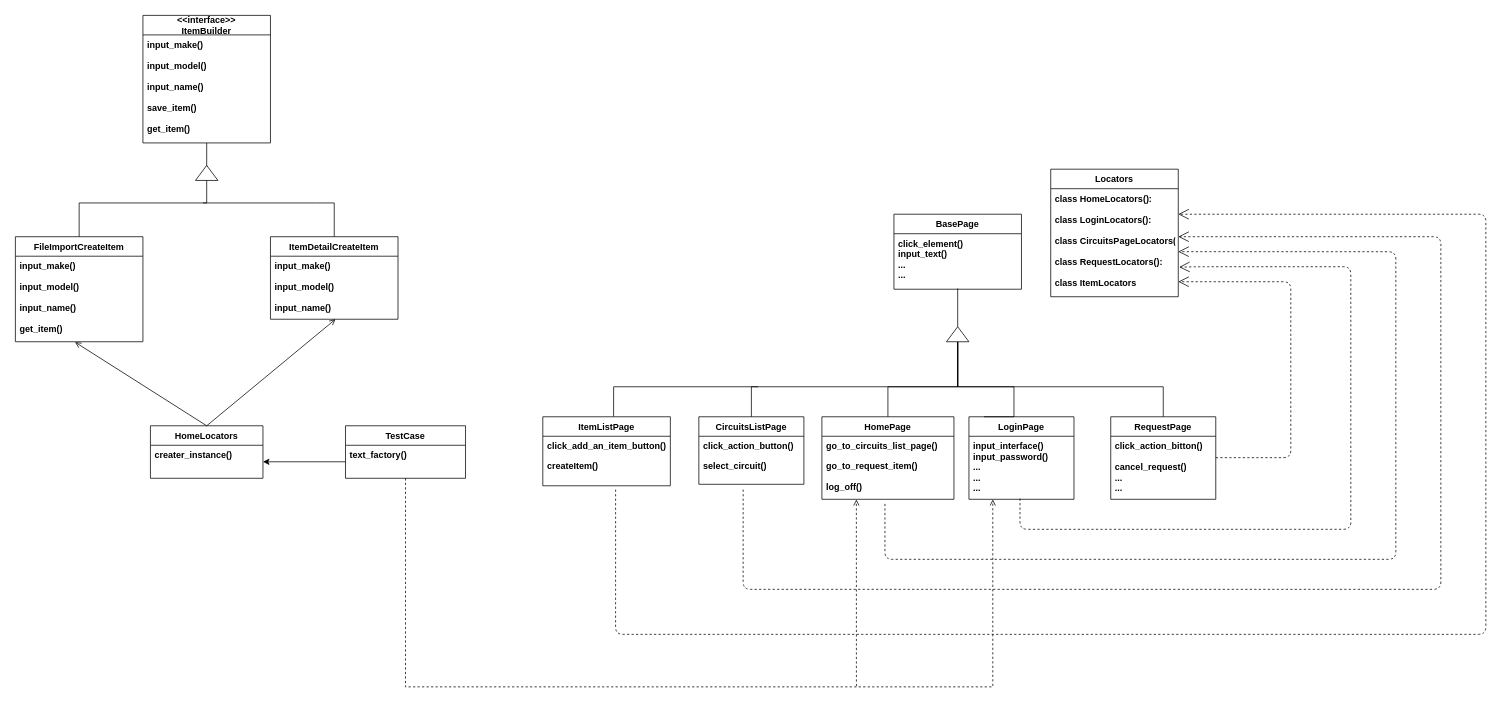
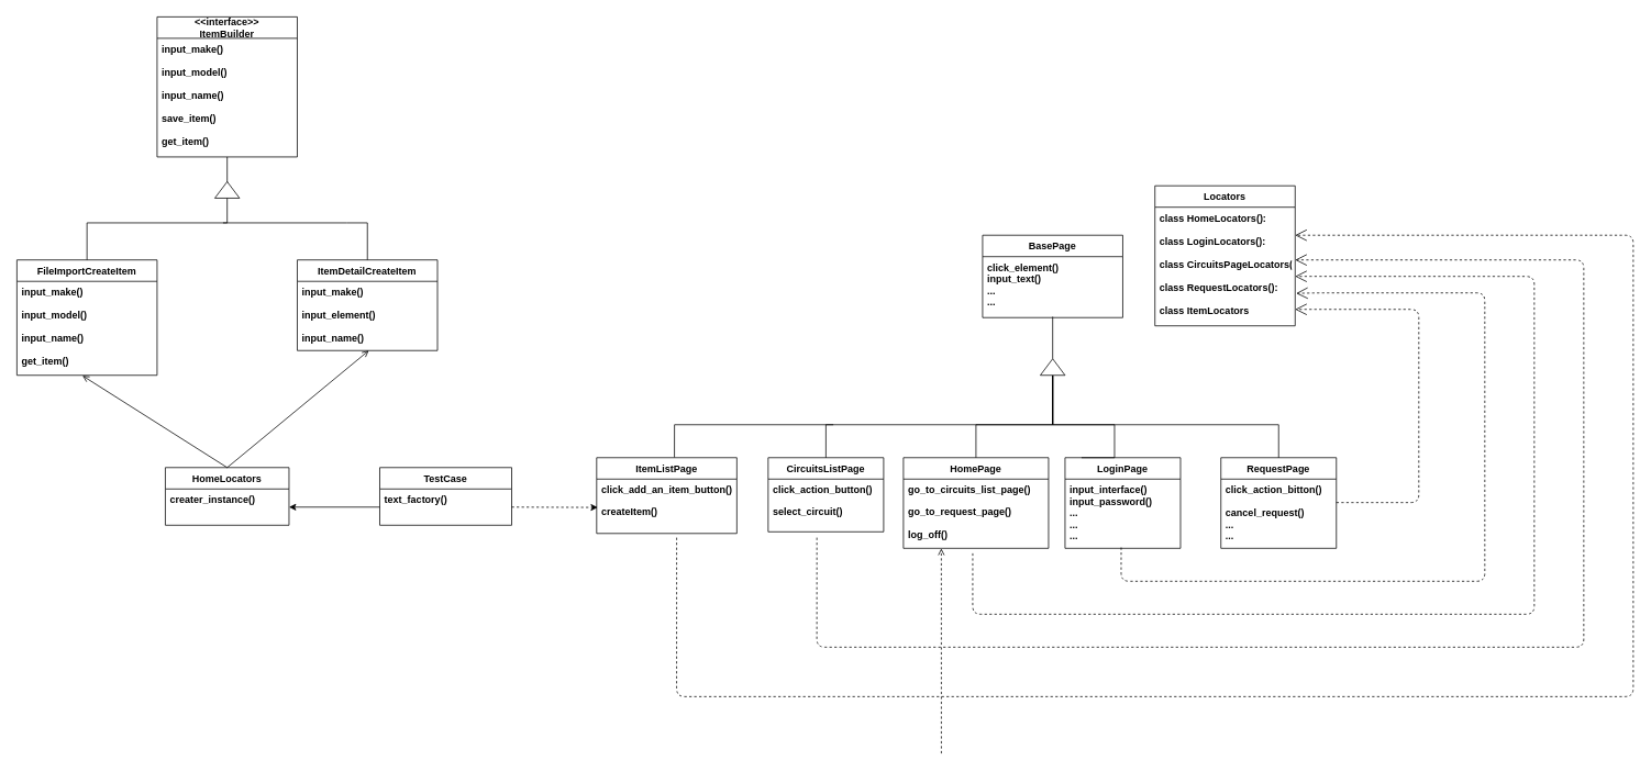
  <mxCell id="0" />
  <mxCell id="1" parent="0" />
  <mxCell id="2" value="BasePage" style="swimlane;fontStyle=1;childLayout=stackLayout;horizontal=1;startSize=26;fillColor=none;horizontalStack=0;resizeParent=1;resizeParentMax=0;resizeLast=0;collapsible=1;marginBottom=0;" vertex="1" parent="1"><mxGeometry x="1191" y="285" width="170" height="100" as="geometry" /></mxCell>
  <mxCell id="3" value="click_element()&#10;input_text()&#10;...&#10;..." style="text;strokeColor=none;fillColor=none;align=left;verticalAlign=top;spacingLeft=4;spacingRight=4;overflow=hidden;rotatable=0;points=[[0,0.5],[1,0.5]];portConstraint=eastwest;fontStyle=1" vertex="1" parent="2"><mxGeometry y="26" width="170" height="74" as="geometry" /></mxCell>
  <mxCell id="4" style="edgeStyle=orthogonalEdgeStyle;rounded=0;orthogonalLoop=1;jettySize=auto;html=1;entryX=0;entryY=0.5;entryDx=0;entryDy=0;endArrow=none;endFill=0;exitX=0.5;exitY=0;exitDx=0;exitDy=0;" edge="1" parent="1" source="5" target="23"><mxGeometry relative="1" as="geometry"><Array as="points"><mxPoint x="1001" y="515" /></Array></mxGeometry></mxCell>
  <mxCell id="5" value="CircuitsListPage" style="swimlane;fontStyle=1;childLayout=stackLayout;horizontal=1;startSize=26;fillColor=none;horizontalStack=0;resizeParent=1;resizeParentMax=0;resizeLast=0;collapsible=1;marginBottom=0;align=center;" vertex="1" parent="1"><mxGeometry x="931" y="555" width="140" height="90" as="geometry" /></mxCell>
  <mxCell id="6" value="click_action_button()" style="text;strokeColor=none;fillColor=none;align=left;verticalAlign=top;spacingLeft=4;spacingRight=4;overflow=hidden;rotatable=0;points=[[0,0.5],[1,0.5]];portConstraint=eastwest;fontStyle=1" vertex="1" parent="5"><mxGeometry y="26" width="140" height="26" as="geometry" /></mxCell>
  <mxCell id="7" value="select_circuit()" style="text;strokeColor=none;fillColor=none;align=left;verticalAlign=top;spacingLeft=4;spacingRight=4;overflow=hidden;rotatable=0;points=[[0,0.5],[1,0.5]];portConstraint=eastwest;fontStyle=1" vertex="1" parent="5"><mxGeometry y="52" width="140" height="38" as="geometry" /></mxCell>
  <mxCell id="8" style="edgeStyle=orthogonalEdgeStyle;rounded=0;orthogonalLoop=1;jettySize=auto;html=1;entryX=0;entryY=0.5;entryDx=0;entryDy=0;endArrow=none;endFill=0;" edge="1" parent="1" source="9" target="23"><mxGeometry relative="1" as="geometry"><Array as="points"><mxPoint x="1183" y="515" /></Array></mxGeometry></mxCell>
  <mxCell id="9" value="HomePage" style="swimlane;fontStyle=1;childLayout=stackLayout;horizontal=1;startSize=26;fillColor=none;horizontalStack=0;resizeParent=1;resizeParentMax=0;resizeLast=0;collapsible=1;marginBottom=0;align=center;" vertex="1" parent="1"><mxGeometry x="1095" y="555" width="176" height="110" as="geometry" /></mxCell>
  <mxCell id="10" value="go_to_circuits_list_page()" style="text;strokeColor=none;fillColor=none;align=left;verticalAlign=top;spacingLeft=4;spacingRight=4;overflow=hidden;rotatable=0;points=[[0,0.5],[1,0.5]];portConstraint=eastwest;fontStyle=1" vertex="1" parent="9"><mxGeometry y="26" width="176" height="26" as="geometry" /></mxCell>
- <mxCell id="11" value="go_to_request_item()&#10;&#10;log_off()" style="text;strokeColor=none;fillColor=none;align=left;verticalAlign=top;spacingLeft=4;spacingRight=4;overflow=hidden;rotatable=0;points=[[0,0.5],[1,0.5]];portConstraint=eastwest;fontStyle=1" vertex="1" parent="9"><mxGeometry y="52" width="176" height="58" as="geometry" /></mxCell>
+ <mxCell id="11" value="go_to_request_page()&#10;&#10;log_off()" style="text;strokeColor=none;fillColor=none;align=left;verticalAlign=top;spacingLeft=4;spacingRight=4;overflow=hidden;rotatable=0;points=[[0,0.5],[1,0.5]];portConstraint=eastwest;fontStyle=1" vertex="1" parent="9"><mxGeometry y="52" width="176" height="58" as="geometry" /></mxCell>
  <mxCell id="12" value="LoginPage" style="swimlane;fontStyle=1;childLayout=stackLayout;horizontal=1;startSize=26;fillColor=none;horizontalStack=0;resizeParent=1;resizeParentMax=0;resizeLast=0;collapsible=1;marginBottom=0;align=center;" vertex="1" parent="1"><mxGeometry x="1291" y="555" width="140" height="110" as="geometry" /></mxCell>
  <mxCell id="13" value="input_interface()&#10;input_password()&#10;...&#10;...&#10;..." style="text;strokeColor=none;fillColor=none;align=left;verticalAlign=top;spacingLeft=4;spacingRight=4;overflow=hidden;rotatable=0;points=[[0,0.5],[1,0.5]];portConstraint=eastwest;fontStyle=1" vertex="1" parent="12"><mxGeometry y="26" width="140" height="84" as="geometry" /></mxCell>
  <mxCell id="14" style="edgeStyle=orthogonalEdgeStyle;rounded=0;orthogonalLoop=1;jettySize=auto;html=1;entryX=0.5;entryY=0;entryDx=0;entryDy=0;align=center;endArrow=none;endFill=0;" edge="1" parent="1" source="23"><mxGeometry relative="1" as="geometry"><Array as="points"><mxPoint x="1351" y="515" /><mxPoint x="1351" y="555" /></Array><mxPoint x="1161" y="515" as="sourcePoint" /><mxPoint x="1311" y="555" as="targetPoint" /></mxGeometry></mxCell>
  <mxCell id="15" value="Locators" style="swimlane;fontStyle=1;childLayout=stackLayout;horizontal=1;startSize=26;fillColor=none;horizontalStack=0;resizeParent=1;resizeParentMax=0;resizeLast=0;collapsible=1;marginBottom=0;" vertex="1" parent="1"><mxGeometry x="1400" y="225" width="170" height="170" as="geometry" /></mxCell>
  <mxCell id="16" value="class HomeLocators():&#10;&#10;class LoginLocators():&#10;&#10;class CircuitsPageLocators():&#10;&#10;class RequestLocators():&#10;&#10;class ItemLocators" style="text;strokeColor=none;fillColor=none;align=left;verticalAlign=top;spacingLeft=4;spacingRight=4;overflow=hidden;rotatable=0;points=[[0,0.5],[1,0.5]];portConstraint=eastwest;fontStyle=1" vertex="1" parent="15"><mxGeometry y="26" width="170" height="144" as="geometry" /></mxCell>
  <mxCell id="17" style="edgeStyle=orthogonalEdgeStyle;rounded=0;orthogonalLoop=1;jettySize=auto;html=1;entryX=0;entryY=0.5;entryDx=0;entryDy=0;endArrow=none;endFill=0;" edge="1" parent="1" source="18" target="23"><mxGeometry relative="1" as="geometry"><Array as="points"><mxPoint x="1550" y="515" /><mxPoint x="1276" y="515" /></Array></mxGeometry></mxCell>
  <mxCell id="18" value="RequestPage" style="swimlane;fontStyle=1;childLayout=stackLayout;horizontal=1;startSize=26;fillColor=none;horizontalStack=0;resizeParent=1;resizeParentMax=0;resizeLast=0;collapsible=1;marginBottom=0;align=center;" vertex="1" parent="1"><mxGeometry x="1480" y="555" width="140" height="110" as="geometry" /></mxCell>
  <mxCell id="19" value="click_action_bitton()&#10;&#10;cancel_request()&#10;...&#10;..." style="text;strokeColor=none;fillColor=none;align=left;verticalAlign=top;spacingLeft=4;spacingRight=4;overflow=hidden;rotatable=0;points=[[0,0.5],[1,0.5]];portConstraint=eastwest;fontStyle=1" vertex="1" parent="18"><mxGeometry y="26" width="140" height="84" as="geometry" /></mxCell>
  <mxCell id="20" value="" style="endArrow=open;endSize=12;dashed=1;html=1;edgeStyle=orthogonalEdgeStyle;" edge="1" parent="1"><mxGeometry width="160" relative="1" as="geometry"><mxPoint x="1620" y="609.5" as="sourcePoint" /><mxPoint x="1570" y="375" as="targetPoint" /><Array as="points"><mxPoint x="1720" y="610" /><mxPoint x="1720" y="375" /><mxPoint x="1570" y="375" /></Array></mxGeometry></mxCell>
  <mxCell id="21" value="" style="endArrow=open;endSize=12;dashed=1;html=1;edgeStyle=orthogonalEdgeStyle;exitX=0.486;exitY=0.988;exitDx=0;exitDy=0;exitPerimeter=0;entryX=1.007;entryY=0.726;entryDx=0;entryDy=0;entryPerimeter=0;" edge="1" parent="1" source="13" target="16"><mxGeometry width="160" relative="1" as="geometry"><mxPoint x="1532.5" y="876.5" as="sourcePoint" /><mxPoint x="1600" y="365" as="targetPoint" /><Array as="points"><mxPoint x="1359" y="705" /><mxPoint x="1800" y="705" /><mxPoint x="1800" y="355" /><mxPoint x="1600" y="355" /><mxPoint x="1600" y="356" /><mxPoint x="1571" y="356" /></Array></mxGeometry></mxCell>
  <mxCell id="22" style="edgeStyle=orthogonalEdgeStyle;rounded=0;orthogonalLoop=1;jettySize=auto;html=1;entryX=0.5;entryY=0.986;entryDx=0;entryDy=0;entryPerimeter=0;endArrow=none;endFill=0;" edge="1" parent="1" source="23" target="3"><mxGeometry relative="1" as="geometry" /></mxCell>
  <mxCell id="23" value="" style="triangle;whiteSpace=wrap;html=1;fontSize=19;direction=north;" vertex="1" parent="1"><mxGeometry x="1261" y="435" width="30" height="20" as="geometry" /></mxCell>
  <mxCell id="24" value="" style="endArrow=open;endSize=12;dashed=1;html=1;edgeStyle=orthogonalEdgeStyle;exitX=0.486;exitY=0.988;exitDx=0;exitDy=0;exitPerimeter=0;" edge="1" parent="1"><mxGeometry width="160" relative="1" as="geometry"><mxPoint x="990.04" y="652.062" as="sourcePoint" /><mxPoint x="1570" y="315" as="targetPoint" /><Array as="points"><mxPoint x="990" y="785" /><mxPoint x="1920" y="785" /><mxPoint x="1920" y="315" /><mxPoint x="1570" y="315" /></Array></mxGeometry></mxCell>
  <mxCell id="25" value="" style="endArrow=open;endSize=12;dashed=1;html=1;edgeStyle=orthogonalEdgeStyle;exitX=0.486;exitY=0.988;exitDx=0;exitDy=0;exitPerimeter=0;entryX=1;entryY=0.583;entryDx=0;entryDy=0;entryPerimeter=0;" edge="1" parent="1" target="16"><mxGeometry width="160" relative="1" as="geometry"><mxPoint x="1179.04" y="671.092" as="sourcePoint" /><mxPoint x="1570" y="305" as="targetPoint" /><Array as="points"><mxPoint x="1179" y="745" /><mxPoint x="1860" y="745" /><mxPoint x="1860" y="335" /></Array></mxGeometry></mxCell>
  <mxCell id="26" style="edgeStyle=orthogonalEdgeStyle;rounded=0;orthogonalLoop=1;jettySize=auto;html=1;endArrow=none;endFill=0;exitX=0.555;exitY=-0.004;exitDx=0;exitDy=0;exitPerimeter=0;" edge="1" parent="1" source="27"><mxGeometry relative="1" as="geometry"><mxPoint x="1010" y="515" as="targetPoint" /><Array as="points"><mxPoint x="817" y="515" /></Array></mxGeometry></mxCell>
  <mxCell id="27" value="ItemListPage" style="swimlane;fontStyle=1;childLayout=stackLayout;horizontal=1;startSize=26;fillColor=none;horizontalStack=0;resizeParent=1;resizeParentMax=0;resizeLast=0;collapsible=1;marginBottom=0;align=center;" vertex="1" parent="1"><mxGeometry x="723" y="555" width="170" height="92" as="geometry" /></mxCell>
  <mxCell id="28" value="click_add_an_item_button()" style="text;strokeColor=none;fillColor=none;align=left;verticalAlign=top;spacingLeft=4;spacingRight=4;overflow=hidden;rotatable=0;points=[[0,0.5],[1,0.5]];portConstraint=eastwest;fontStyle=1" vertex="1" parent="27"><mxGeometry y="26" width="170" height="26" as="geometry" /></mxCell>
  <mxCell id="29" value="createItem()" style="text;strokeColor=none;fillColor=none;align=left;verticalAlign=top;spacingLeft=4;spacingRight=4;overflow=hidden;rotatable=0;points=[[0,0.5],[1,0.5]];portConstraint=eastwest;fontStyle=1" vertex="1" parent="27"><mxGeometry y="52" width="170" height="40" as="geometry" /></mxCell>
  <mxCell id="30" value="" style="endArrow=open;endSize=12;dashed=1;html=1;edgeStyle=orthogonalEdgeStyle;exitX=0.486;exitY=0.988;exitDx=0;exitDy=0;exitPerimeter=0;" edge="1" parent="1" target="16"><mxGeometry width="160" relative="1" as="geometry"><mxPoint x="820.04" y="652.062" as="sourcePoint" /><mxPoint x="1580" y="255" as="targetPoint" /><Array as="points"><mxPoint x="820" y="845" /><mxPoint x="1980" y="845" /><mxPoint x="1980" y="285" /></Array></mxGeometry></mxCell>
  <mxCell id="31" value="&lt;&lt;interface&gt;&gt;&#10;ItemBuilder" style="swimlane;fontStyle=1;childLayout=stackLayout;horizontal=1;startSize=26;fillColor=none;horizontalStack=0;resizeParent=1;resizeParentMax=0;resizeLast=0;collapsible=1;marginBottom=0;align=center;" vertex="1" parent="1"><mxGeometry x="190" y="20" width="170" height="170" as="geometry" /></mxCell>
  <mxCell id="32" value="input_make()&#10;&#10;input_model()&#10;&#10;input_name()&#10;&#10;save_item()&#10;&#10;get_item()" style="text;strokeColor=none;fillColor=none;align=left;verticalAlign=top;spacingLeft=4;spacingRight=4;overflow=hidden;rotatable=0;points=[[0,0.5],[1,0.5]];portConstraint=eastwest;fontStyle=1" vertex="1" parent="31"><mxGeometry y="26" width="170" height="144" as="geometry" /></mxCell>
  <mxCell id="33" style="edgeStyle=orthogonalEdgeStyle;rounded=0;orthogonalLoop=1;jettySize=auto;html=1;endArrow=none;endFill=0;" edge="1" parent="1" source="34" target="32"><mxGeometry relative="1" as="geometry"><Array as="points"><mxPoint x="105" y="270" /><mxPoint x="275" y="270" /></Array></mxGeometry></mxCell>
  <mxCell id="34" value="FileImportCreateItem" style="swimlane;fontStyle=1;childLayout=stackLayout;horizontal=1;startSize=26;fillColor=none;horizontalStack=0;resizeParent=1;resizeParentMax=0;resizeLast=0;collapsible=1;marginBottom=0;align=center;" vertex="1" parent="1"><mxGeometry x="20" y="315" width="170" height="140" as="geometry" /></mxCell>
  <mxCell id="35" value="input_make()&#10;&#10;input_model()&#10;&#10;input_name()&#10;&#10;get_item()" style="text;strokeColor=none;fillColor=none;align=left;verticalAlign=top;spacingLeft=4;spacingRight=4;overflow=hidden;rotatable=0;points=[[0,0.5],[1,0.5]];portConstraint=eastwest;fontStyle=1" vertex="1" parent="34"><mxGeometry y="26" width="170" height="114" as="geometry" /></mxCell>
  <mxCell id="36" style="edgeStyle=orthogonalEdgeStyle;rounded=0;orthogonalLoop=1;jettySize=auto;html=1;exitX=0.5;exitY=0;exitDx=0;exitDy=0;endArrow=none;endFill=0;" edge="1" parent="1" source="37"><mxGeometry relative="1" as="geometry"><mxPoint x="420" y="270" as="targetPoint" /><Array as="points"><mxPoint x="445" y="270" /></Array></mxGeometry></mxCell>
  <mxCell id="37" value="ItemDetailCreateItem" style="swimlane;fontStyle=1;childLayout=stackLayout;horizontal=1;startSize=26;fillColor=none;horizontalStack=0;resizeParent=1;resizeParentMax=0;resizeLast=0;collapsible=1;marginBottom=0;align=center;" vertex="1" parent="1"><mxGeometry x="360" y="315" width="170" height="110" as="geometry" /></mxCell>
- <mxCell id="38" value="input_make()&#10;&#10;input_model()&#10;&#10;input_name()" style="text;strokeColor=none;fillColor=none;align=left;verticalAlign=top;spacingLeft=4;spacingRight=4;overflow=hidden;rotatable=0;points=[[0,0.5],[1,0.5]];portConstraint=eastwest;fontStyle=1" vertex="1" parent="37"><mxGeometry y="26" width="170" height="84" as="geometry" /></mxCell>
+ <mxCell id="38" value="input_make()&#10;&#10;input_element()&#10;&#10;input_name()" style="text;strokeColor=none;fillColor=none;align=left;verticalAlign=top;spacingLeft=4;spacingRight=4;overflow=hidden;rotatable=0;points=[[0,0.5],[1,0.5]];portConstraint=eastwest;fontStyle=1" vertex="1" parent="37"><mxGeometry y="26" width="170" height="84" as="geometry" /></mxCell>
  <mxCell id="39" value="" style="triangle;whiteSpace=wrap;html=1;fontSize=19;direction=north;" vertex="1" parent="1"><mxGeometry x="260" y="220" width="30" height="20" as="geometry" /></mxCell>
  <mxCell id="40" value="" style="endArrow=none;html=1;rounded=0;" edge="1" parent="1"><mxGeometry width="50" height="50" relative="1" as="geometry"><mxPoint x="270" y="270" as="sourcePoint" /><mxPoint x="420" y="270" as="targetPoint" /></mxGeometry></mxCell>
- <mxCell id="41" style="edgeStyle=orthogonalEdgeStyle;rounded=0;orthogonalLoop=1;jettySize=auto;html=1;entryX=0.227;entryY=1.002;entryDx=0;entryDy=0;entryPerimeter=0;endArrow=open;endFill=0;dashed=1;" edge="1" parent="1" source="42" target="13"><mxGeometry relative="1" as="geometry"><Array as="points"><mxPoint x="540" y="915" /><mxPoint x="1323" y="915" /></Array></mxGeometry></mxCell>
  <mxCell id="42" value="TestCase" style="swimlane;fontStyle=1;childLayout=stackLayout;horizontal=1;startSize=26;fillColor=none;horizontalStack=0;resizeParent=1;resizeParentMax=0;resizeLast=0;collapsible=1;marginBottom=0;align=center;" vertex="1" parent="1"><mxGeometry x="460" y="567" width="160" height="70" as="geometry" /></mxCell>
  <mxCell id="43" value="text_factory()" style="text;strokeColor=none;fillColor=none;align=left;verticalAlign=top;spacingLeft=4;spacingRight=4;overflow=hidden;rotatable=0;points=[[0,0.5],[1,0.5]];portConstraint=eastwest;fontStyle=1" vertex="1" parent="42"><mxGeometry y="26" width="160" height="44" as="geometry" /></mxCell>
  <mxCell id="44" style="rounded=0;orthogonalLoop=1;jettySize=auto;html=1;endArrow=open;endFill=0;entryX=0.468;entryY=1.005;entryDx=0;entryDy=0;entryPerimeter=0;exitX=0.5;exitY=0;exitDx=0;exitDy=0;" edge="1" parent="1" source="46" target="35"><mxGeometry relative="1" as="geometry"><mxPoint x="230" y="515" as="targetPoint" /></mxGeometry></mxCell>
  <mxCell id="45" style="edgeStyle=none;rounded=0;orthogonalLoop=1;jettySize=auto;html=1;entryX=0.51;entryY=1;entryDx=0;entryDy=0;entryPerimeter=0;endArrow=open;endFill=0;exitX=0.5;exitY=0;exitDx=0;exitDy=0;" edge="1" parent="1" source="46" target="38"><mxGeometry relative="1" as="geometry" /></mxCell>
  <mxCell id="46" value="HomeLocators" style="swimlane;fontStyle=1;childLayout=stackLayout;horizontal=1;startSize=26;fillColor=none;horizontalStack=0;resizeParent=1;resizeParentMax=0;resizeLast=0;collapsible=1;marginBottom=0;align=center;" vertex="1" parent="1"><mxGeometry x="200" y="567" width="150" height="70" as="geometry" /></mxCell>
  <mxCell id="47" value="creater_instance()" style="text;strokeColor=none;fillColor=none;align=left;verticalAlign=top;spacingLeft=4;spacingRight=4;overflow=hidden;rotatable=0;points=[[0,0.5],[1,0.5]];portConstraint=eastwest;fontStyle=1" vertex="1" parent="46"><mxGeometry y="26" width="150" height="44" as="geometry" /></mxCell>
+ <mxCell id="48" value="" style="endArrow=classic;html=1;rounded=0;exitX=1;exitY=0.5;exitDx=0;exitDy=0;entryX=0.008;entryY=0.21;entryDx=0;entryDy=0;entryPerimeter=0;dashed=1;" edge="1" parent="1" source="43" target="29"><mxGeometry width="50" height="50" relative="1" as="geometry"><mxPoint x="430" y="845" as="sourcePoint" /><mxPoint x="480" y="795" as="targetPoint" /></mxGeometry></mxCell>
  <mxCell id="49" value="" style="endArrow=classic;html=1;rounded=0;exitX=0;exitY=0.5;exitDx=0;exitDy=0;entryX=1;entryY=0.5;entryDx=0;entryDy=0;" edge="1" parent="1" source="43" target="47"><mxGeometry width="50" height="50" relative="1" as="geometry"><mxPoint x="510" y="847" as="sourcePoint" /><mxPoint x="560" y="797" as="targetPoint" /></mxGeometry></mxCell>
  <mxCell id="50" value="" style="endArrow=open;html=1;rounded=0;entryX=0.261;entryY=1.003;entryDx=0;entryDy=0;entryPerimeter=0;dashed=1;endFill=0;" edge="1" parent="1" target="11"><mxGeometry width="50" height="50" relative="1" as="geometry"><mxPoint x="1141" y="914" as="sourcePoint" /><mxPoint x="1191" y="867" as="targetPoint" /></mxGeometry></mxCell>
